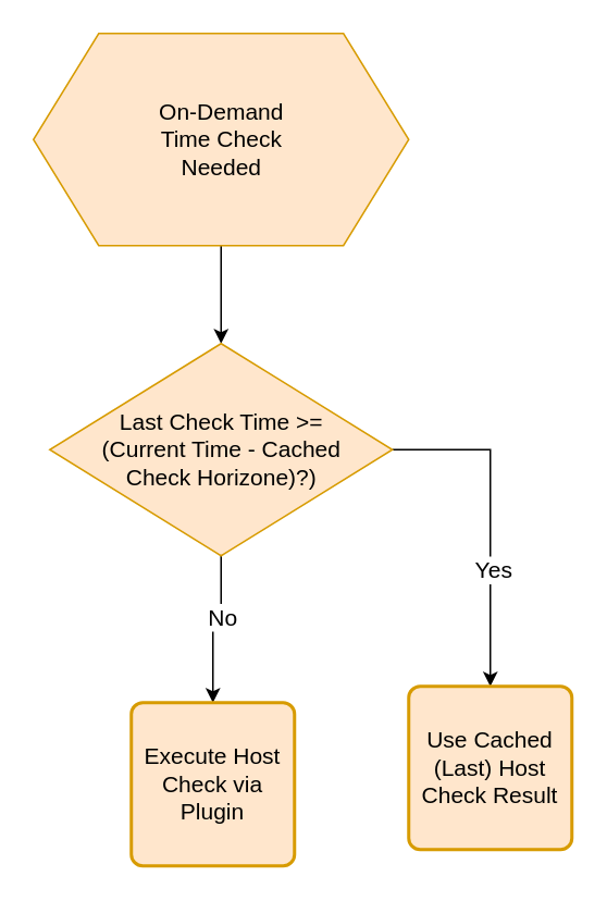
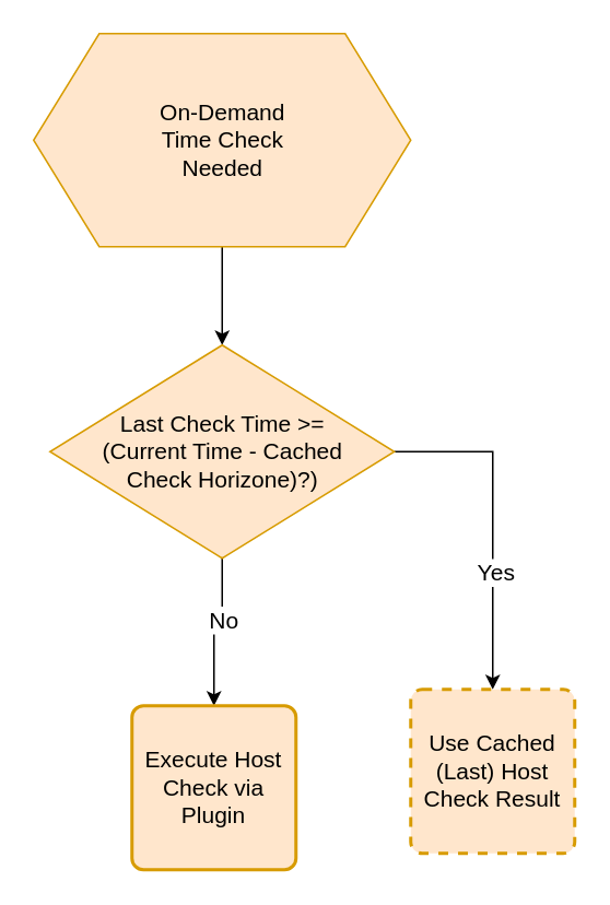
  <mxCell id="0" />
  <mxCell id="1" parent="0" />
  <mxCell id="2" style="edgeStyle=orthogonalEdgeStyle;rounded=0;orthogonalLoop=1;jettySize=auto;html=1;entryX=0.5;entryY=0;entryDx=0;entryDy=0;" edge="1" parent="1" source="3" target="9"><mxGeometry relative="1" as="geometry" /></mxCell>
  <mxCell id="3" value="" style="verticalLabelPosition=bottom;verticalAlign=top;html=1;shape=hexagon;perimeter=hexagonPerimeter2;arcSize=6;size=0.174;fillColor=#ffe6cc;strokeColor=#d79b00;" vertex="1" parent="1"><mxGeometry x="20" y="20" width="230" height="130" as="geometry" /></mxCell>
  <mxCell id="4" value="&lt;font style=&quot;font-size: 14px;&quot;&gt;On-Demand&lt;/font&gt;&lt;div&gt;&lt;font style=&quot;font-size: 14px;&quot;&gt;Time Check&lt;/font&gt;&lt;/div&gt;&lt;div&gt;&lt;font style=&quot;font-size: 14px;&quot;&gt;Needed&lt;/font&gt;&lt;/div&gt;" style="text;html=1;align=center;verticalAlign=middle;resizable=0;points=[];autosize=1;strokeColor=none;fillColor=none;" vertex="1" parent="1"><mxGeometry x="85" y="55" width="100" height="60" as="geometry" /></mxCell>
  <mxCell id="5" style="edgeStyle=orthogonalEdgeStyle;rounded=0;orthogonalLoop=1;jettySize=auto;html=1;entryX=0.5;entryY=0;entryDx=0;entryDy=0;" edge="1" parent="1" source="9" target="12"><mxGeometry relative="1" as="geometry" /></mxCell>
  <mxCell id="6" value="&lt;font style=&quot;font-size: 14px;&quot;&gt;Yes&lt;/font&gt;" style="edgeLabel;html=1;align=center;verticalAlign=middle;resizable=0;points=[];" vertex="1" connectable="0" parent="5"><mxGeometry x="0.298" y="1" relative="1" as="geometry"><mxPoint as="offset" /></mxGeometry></mxCell>
  <mxCell id="7" style="edgeStyle=orthogonalEdgeStyle;rounded=0;orthogonalLoop=1;jettySize=auto;html=1;entryX=0.5;entryY=0;entryDx=0;entryDy=0;" edge="1" parent="1" source="9" target="11"><mxGeometry relative="1" as="geometry" /></mxCell>
  <mxCell id="8" value="&lt;font style=&quot;font-size: 14px;&quot;&gt;No&lt;/font&gt;" style="edgeLabel;html=1;align=center;verticalAlign=middle;resizable=0;points=[];" vertex="1" connectable="0" parent="7"><mxGeometry x="-0.225" relative="1" as="geometry"><mxPoint as="offset" /></mxGeometry></mxCell>
  <mxCell id="9" value="" style="verticalLabelPosition=bottom;verticalAlign=top;html=1;shape=hexagon;perimeter=hexagonPerimeter2;arcSize=6;size=0.5;fillColor=#ffe6cc;strokeColor=#d79b00;" vertex="1" parent="1"><mxGeometry x="30" y="210" width="210" height="130" as="geometry" /></mxCell>
  <mxCell id="10" value="&lt;font style=&quot;font-size: 14px;&quot;&gt;Last Check Time &amp;gt;=&lt;/font&gt;&lt;div&gt;&lt;font style=&quot;font-size: 14px;&quot;&gt;(Current Time - Cached&lt;/font&gt;&lt;/div&gt;&lt;div&gt;&lt;font style=&quot;font-size: 14px;&quot;&gt;Check Horizone)?)&lt;/font&gt;&lt;/div&gt;" style="text;html=1;align=center;verticalAlign=middle;resizable=0;points=[];autosize=1;strokeColor=none;fillColor=none;" vertex="1" parent="1"><mxGeometry x="50" y="245" width="170" height="60" as="geometry" /></mxCell>
  <mxCell id="11" value="&lt;font style=&quot;font-size: 14px;&quot;&gt;Execute Host&lt;/font&gt;&lt;div&gt;&lt;font style=&quot;font-size: 14px;&quot;&gt;Check via Plugin&lt;/font&gt;&lt;/div&gt;" style="rounded=1;whiteSpace=wrap;html=1;absoluteArcSize=1;arcSize=14;strokeWidth=2;fillColor=#ffe6cc;strokeColor=#d79b00;" vertex="1" parent="1"><mxGeometry x="80" y="430" width="100" height="100" as="geometry" /></mxCell>
- <mxCell id="12" value="&lt;font style=&quot;font-size: 14px;&quot;&gt;Use Cached&lt;/font&gt;&lt;div&gt;&lt;font style=&quot;font-size: 14px;&quot;&gt;(Last) Host Check Result&lt;/font&gt;&lt;/div&gt;" style="rounded=1;whiteSpace=wrap;html=1;absoluteArcSize=1;arcSize=14;strokeWidth=2;fillColor=#ffe6cc;strokeColor=#d79b00;" vertex="1" parent="1"><mxGeometry x="250" y="420" width="100" height="100" as="geometry" /></mxCell>
+ <mxCell id="12" value="&lt;font style=&quot;font-size: 14px;&quot;&gt;Use Cached&lt;/font&gt;&lt;div&gt;&lt;font style=&quot;font-size: 14px;&quot;&gt;(Last) Host Check Result&lt;/font&gt;&lt;/div&gt;" style="rounded=1;whiteSpace=wrap;html=1;absoluteArcSize=1;arcSize=14;strokeWidth=2;fillColor=#ffe6cc;strokeColor=#d79b00;dashed=1;" vertex="1" parent="1"><mxGeometry x="250" y="420" width="100" height="100" as="geometry" /></mxCell>
